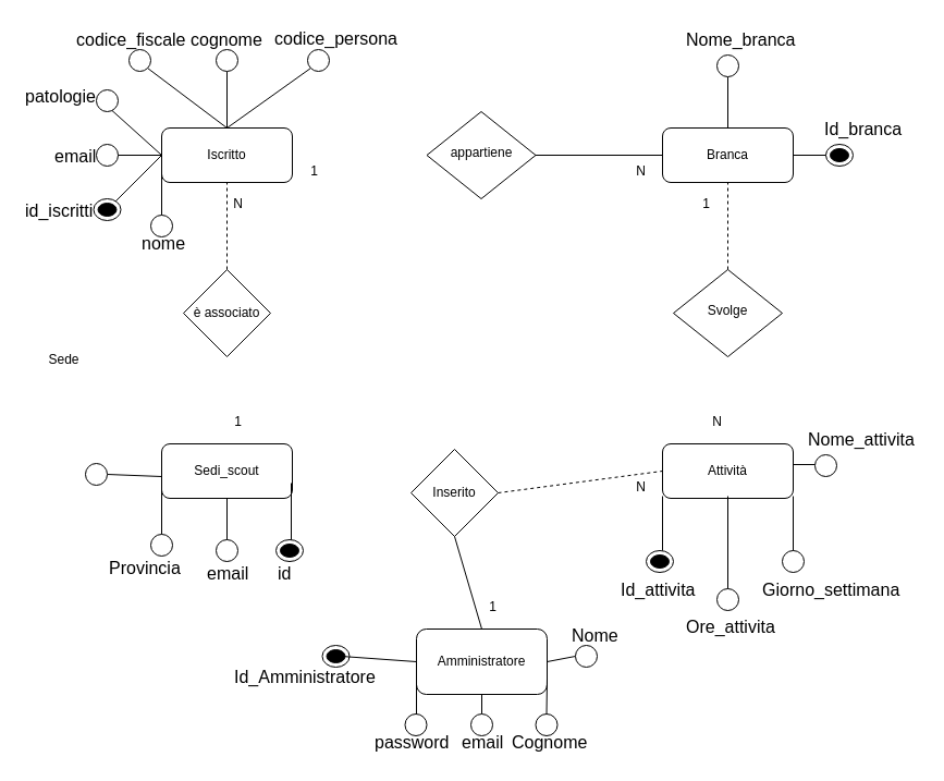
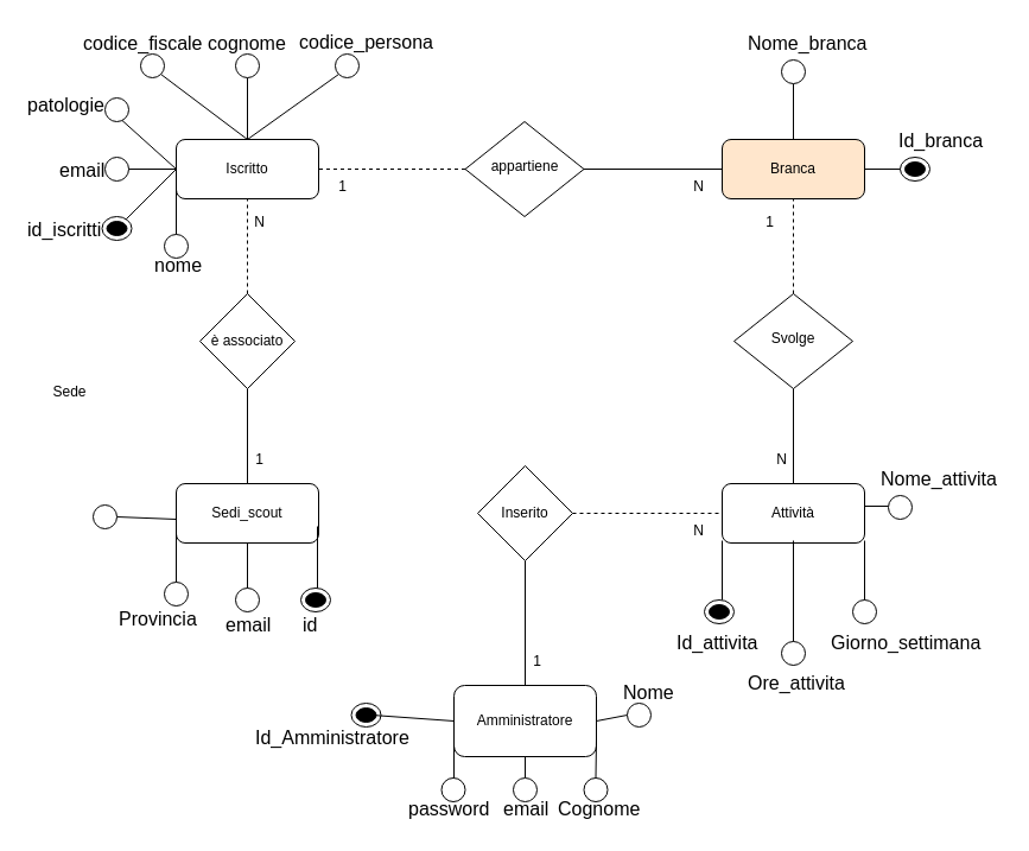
  <mxCell id="0" />
  <mxCell id="1" parent="0" />
  <mxCell id="2" value="Iscritto" style="rounded=1;whiteSpace=wrap;html=1;fontSize=12;glass=0;strokeWidth=1;shadow=0;" parent="1" vertex="1"><mxGeometry x="148" y="117" width="120" height="50" as="geometry" /></mxCell>
  <mxCell id="3" value="appartiene" style="rhombus;whiteSpace=wrap;html=1;shadow=0;fontFamily=Helvetica;fontSize=12;align=center;strokeWidth=1;spacing=6;spacingTop=-4;" parent="1" vertex="1"><mxGeometry x="391.5" y="102" width="100" height="80" as="geometry" /></mxCell>
- <mxCell id="4" value="Branca" style="rounded=1;whiteSpace=wrap;html=1;fontSize=12;glass=0;strokeWidth=1;shadow=0;" parent="1" vertex="1"><mxGeometry x="608" y="117" width="120" height="50" as="geometry" /></mxCell>
+ <mxCell id="4" value="Branca" style="rounded=1;whiteSpace=wrap;html=1;fontSize=12;glass=0;strokeWidth=1;shadow=0;fillColor=#ffe6cc;" parent="1" vertex="1"><mxGeometry x="608" y="117" width="120" height="50" as="geometry" /></mxCell>
  <mxCell id="5" value="Svolge" style="rhombus;whiteSpace=wrap;html=1;shadow=0;fontFamily=Helvetica;fontSize=12;align=center;strokeWidth=1;spacing=6;spacingTop=-4;" parent="1" vertex="1"><mxGeometry x="618" y="247" width="100" height="80" as="geometry" /></mxCell>
  <mxCell id="6" value="Attività" style="rounded=1;whiteSpace=wrap;html=1;fontSize=12;glass=0;strokeWidth=1;shadow=0;" parent="1" vertex="1"><mxGeometry x="608" y="407" width="120" height="50" as="geometry" /></mxCell>
  <mxCell id="7" value="Amministratore" style="rounded=1;whiteSpace=wrap;html=1;fontSize=12;glass=0;strokeWidth=1;shadow=0;" parent="1" vertex="1"><mxGeometry x="382" y="577" width="120" height="60" as="geometry" /></mxCell>
  <mxCell id="8" value="Sedi_scout" style="rounded=1;whiteSpace=wrap;html=1;" parent="1" vertex="1"><mxGeometry x="148" y="407" width="120" height="50" as="geometry" /></mxCell>
  <mxCell id="9" value="è associato" style="rhombus;whiteSpace=wrap;html=1;" parent="1" vertex="1"><mxGeometry x="168" y="247" width="80" height="80" as="geometry" /></mxCell>
  <mxCell id="10" value="" style="endArrow=none;dashed=1;html=1;entryX=0.5;entryY=1;entryDx=0;entryDy=0;exitX=0.5;exitY=0;exitDx=0;exitDy=0;" parent="1" source="9" target="2" edge="1"><mxGeometry width="50" height="50" relative="1" as="geometry"><mxPoint x="418" y="347" as="sourcePoint" /><mxPoint x="468" y="297" as="targetPoint" /></mxGeometry></mxCell>
+ <mxCell id="11" value="" style="endArrow=none;html=1;exitX=0.5;exitY=0;exitDx=0;exitDy=0;entryX=0.5;entryY=1;entryDx=0;entryDy=0;" parent="1" source="8" target="9" edge="1"><mxGeometry width="50" height="50" relative="1" as="geometry"><mxPoint x="418" y="347" as="sourcePoint" /><mxPoint x="468" y="297" as="targetPoint" /></mxGeometry></mxCell>
+ <mxCell id="12" value="" style="endArrow=none;html=1;entryX=0.5;entryY=1;entryDx=0;entryDy=0;exitX=0.5;exitY=0;exitDx=0;exitDy=0;" parent="1" source="6" target="5" edge="1"><mxGeometry width="50" height="50" relative="1" as="geometry"><mxPoint x="418" y="347" as="sourcePoint" /><mxPoint x="468" y="297" as="targetPoint" /></mxGeometry></mxCell>
  <mxCell id="13" value="" style="endArrow=none;dashed=1;html=1;entryX=0.5;entryY=1;entryDx=0;entryDy=0;" parent="1" source="5" target="4" edge="1"><mxGeometry width="50" height="50" relative="1" as="geometry"><mxPoint x="418" y="347" as="sourcePoint" /><mxPoint x="468" y="297" as="targetPoint" /></mxGeometry></mxCell>
+ <mxCell id="14" value="" style="endArrow=none;dashed=1;html=1;entryX=1;entryY=0.5;entryDx=0;entryDy=0;exitX=0;exitY=0.5;exitDx=0;exitDy=0;" parent="1" source="3" target="2" edge="1"><mxGeometry width="50" height="50" relative="1" as="geometry"><mxPoint x="418" y="317" as="sourcePoint" /><mxPoint x="468" y="267" as="targetPoint" /></mxGeometry></mxCell>
  <mxCell id="15" value="" style="endArrow=none;html=1;entryX=0;entryY=0.5;entryDx=0;entryDy=0;" parent="1" source="3" target="4" edge="1"><mxGeometry width="50" height="50" relative="1" as="geometry"><mxPoint x="418" y="317" as="sourcePoint" /><mxPoint x="468" y="267" as="targetPoint" /></mxGeometry></mxCell>
  <mxCell id="16" value="N" style="text;html=1;resizable=0;autosize=1;align=center;verticalAlign=middle;points=[];fillColor=none;strokeColor=none;rounded=0;" parent="1" vertex="1"><mxGeometry x="208" y="177" width="20" height="20" as="geometry" /></mxCell>
  <mxCell id="17" value="1" style="text;html=1;resizable=0;autosize=1;align=center;verticalAlign=middle;points=[];fillColor=none;strokeColor=none;rounded=0;" parent="1" vertex="1"><mxGeometry x="208" y="377" width="20" height="20" as="geometry" /></mxCell>
  <mxCell id="18" value="N" style="text;html=1;resizable=0;autosize=1;align=center;verticalAlign=middle;points=[];fillColor=none;strokeColor=none;rounded=0;" parent="1" vertex="1"><mxGeometry x="578" y="147" width="20" height="20" as="geometry" /></mxCell>
  <mxCell id="19" value="1" style="text;html=1;resizable=0;autosize=1;align=center;verticalAlign=middle;points=[];fillColor=none;strokeColor=none;rounded=0;" parent="1" vertex="1"><mxGeometry x="278" y="147" width="20" height="20" as="geometry" /></mxCell>
  <mxCell id="20" value="1" style="text;html=1;resizable=0;autosize=1;align=center;verticalAlign=middle;points=[];fillColor=none;strokeColor=none;rounded=0;" parent="1" vertex="1"><mxGeometry x="638" y="177" width="20" height="20" as="geometry" /></mxCell>
  <mxCell id="21" value="N" style="text;html=1;resizable=0;autosize=1;align=center;verticalAlign=middle;points=[];fillColor=none;strokeColor=none;rounded=0;" parent="1" vertex="1"><mxGeometry x="648" y="377" width="20" height="20" as="geometry" /></mxCell>
- <mxCell id="22" value="Inserito" style="rhombus;whiteSpace=wrap;html=1;" parent="1" vertex="1"><mxGeometry x="377" y="412" width="80" height="80" as="geometry" /></mxCell>
+ <mxCell id="22" value="Inserito" style="rhombus;whiteSpace=wrap;html=1;" parent="1" vertex="1"><mxGeometry x="402" y="392" width="80" height="80" as="geometry" /></mxCell>
  <mxCell id="23" value="" style="endArrow=none;html=1;entryX=0.5;entryY=0;entryDx=0;entryDy=0;exitX=0.5;exitY=1;exitDx=0;exitDy=0;" parent="1" source="22" target="7" edge="1"><mxGeometry width="50" height="50" relative="1" as="geometry"><mxPoint x="188" y="497" as="sourcePoint" /><mxPoint x="238" y="447" as="targetPoint" /></mxGeometry></mxCell>
  <mxCell id="24" value="" style="endArrow=none;dashed=1;html=1;entryX=0;entryY=0.5;entryDx=0;entryDy=0;exitX=1;exitY=0.5;exitDx=0;exitDy=0;" parent="1" source="22" target="6" edge="1"><mxGeometry width="50" height="50" relative="1" as="geometry"><mxPoint x="188" y="357" as="sourcePoint" /><mxPoint x="238" y="307" as="targetPoint" /></mxGeometry></mxCell>
  <mxCell id="25" value="1" style="text;html=1;resizable=0;autosize=1;align=center;verticalAlign=middle;points=[];fillColor=none;strokeColor=none;rounded=0;" parent="1" vertex="1"><mxGeometry x="442" y="547" width="20" height="20" as="geometry" /></mxCell>
  <mxCell id="26" value="N" style="text;html=1;resizable=0;autosize=1;align=center;verticalAlign=middle;points=[];fillColor=none;strokeColor=none;rounded=0;" parent="1" vertex="1"><mxGeometry x="578" y="437" width="20" height="20" as="geometry" /></mxCell>
  <mxCell id="27" value="" style="endArrow=none;html=1;entryX=0;entryY=0.5;entryDx=0;entryDy=0;startArrow=none;" parent="1" target="2" edge="1" source="39"><mxGeometry width="50" height="50" relative="1" as="geometry"><mxPoint x="128" y="217" as="sourcePoint" /><mxPoint x="238" y="237" as="targetPoint" /></mxGeometry></mxCell>
  <mxCell id="28" value="" style="endArrow=none;html=1;entryX=0;entryY=0.5;entryDx=0;entryDy=0;" parent="1" target="2" edge="1"><mxGeometry width="50" height="50" relative="1" as="geometry"><mxPoint x="98" y="142" as="sourcePoint" /><mxPoint x="238" y="237" as="targetPoint" /></mxGeometry></mxCell>
  <mxCell id="29" value="" style="endArrow=none;html=1;entryX=0;entryY=0.5;entryDx=0;entryDy=0;" parent="1" target="2" edge="1"><mxGeometry width="50" height="50" relative="1" as="geometry"><mxPoint x="98" y="97" as="sourcePoint" /><mxPoint x="138" y="137" as="targetPoint" /></mxGeometry></mxCell>
  <mxCell id="30" value="" style="endArrow=none;html=1;entryX=0.5;entryY=0;entryDx=0;entryDy=0;exitX=1;exitY=1;exitDx=0;exitDy=0;" parent="1" target="2" edge="1" source="36"><mxGeometry width="50" height="50" relative="1" as="geometry"><mxPoint x="138" y="87" as="sourcePoint" /><mxPoint x="238" y="237" as="targetPoint" /></mxGeometry></mxCell>
  <mxCell id="31" value="" style="endArrow=none;html=1;entryX=0.5;entryY=0;entryDx=0;entryDy=0;exitX=0.5;exitY=1;exitDx=0;exitDy=0;" parent="1" target="2" edge="1" source="35"><mxGeometry width="50" height="50" relative="1" as="geometry"><mxPoint x="168" y="67" as="sourcePoint" /><mxPoint x="238" y="237" as="targetPoint" /></mxGeometry></mxCell>
  <mxCell id="32" value="" style="endArrow=none;html=1;entryX=0.5;entryY=0;entryDx=0;entryDy=0;exitX=0;exitY=1;exitDx=0;exitDy=0;" parent="1" source="34" target="2" edge="1"><mxGeometry width="50" height="50" relative="1" as="geometry"><mxPoint x="238" y="65" as="sourcePoint" /><mxPoint x="238" y="237" as="targetPoint" /></mxGeometry></mxCell>
  <mxCell id="33" value="&lt;span style=&quot;font-family: &amp;#34;calibri&amp;#34; , sans-serif ; font-size: 16px&quot;&gt;codice_persona&lt;/span&gt;" style="text;html=1;resizable=0;autosize=1;align=center;verticalAlign=middle;points=[];fillColor=none;strokeColor=none;rounded=0;" vertex="1" parent="1"><mxGeometry x="248" y="25" width="120" height="20" as="geometry" /></mxCell>
  <mxCell id="34" value="" style="ellipse;whiteSpace=wrap;html=1;aspect=fixed;" vertex="1" parent="1"><mxGeometry x="282" y="45" width="20" height="20" as="geometry" /></mxCell>
  <mxCell id="35" value="" style="ellipse;whiteSpace=wrap;html=1;aspect=fixed;" vertex="1" parent="1"><mxGeometry x="198" y="45" width="20" height="20" as="geometry" /></mxCell>
  <mxCell id="36" value="" style="ellipse;whiteSpace=wrap;html=1;aspect=fixed;" vertex="1" parent="1"><mxGeometry x="118" y="45" width="20" height="20" as="geometry" /></mxCell>
  <mxCell id="37" value="" style="ellipse;whiteSpace=wrap;html=1;aspect=fixed;" vertex="1" parent="1"><mxGeometry x="88" y="132" width="20" height="20" as="geometry" /></mxCell>
  <mxCell id="38" value="" style="ellipse;whiteSpace=wrap;html=1;aspect=fixed;" vertex="1" parent="1"><mxGeometry x="88" y="82" width="20" height="20" as="geometry" /></mxCell>
  <mxCell id="39" value="" style="ellipse;html=1;shape=endState;fillColor=#000000;" vertex="1" parent="1"><mxGeometry x="85.5" y="182" width="25" height="20" as="geometry" /></mxCell>
  <mxCell id="40" value="&lt;span style=&quot;font-size: 12.0pt ; font-family: &amp;quot;calibri&amp;quot; , sans-serif ; color: black&quot;&gt;cognome&lt;/span&gt;" style="text;whiteSpace=wrap;html=1;" vertex="1" parent="1"><mxGeometry x="173" y="20" width="90" height="30" as="geometry" /></mxCell>
  <mxCell id="41" value="&lt;span style=&quot;font-size: 12.0pt ; font-family: &amp;quot;calibri&amp;quot; , sans-serif ; color: black&quot;&gt;codice_fiscale&lt;/span&gt;" style="text;whiteSpace=wrap;html=1;" vertex="1" parent="1"><mxGeometry x="68" y="20" width="120" height="30" as="geometry" /></mxCell>
  <mxCell id="42" value="&lt;span style=&quot;font-size: 12.0pt ; font-family: &amp;quot;calibri&amp;quot; , sans-serif ; color: black&quot;&gt;patologie&lt;/span&gt;" style="text;whiteSpace=wrap;html=1;" vertex="1" parent="1"><mxGeometry x="20.5" y="72" width="90" height="30" as="geometry" /></mxCell>
  <mxCell id="43" value="&lt;span style=&quot;font-size: 12.0pt ; font-family: &amp;quot;calibri&amp;quot; , sans-serif ; color: black&quot;&gt;email&lt;/span&gt;" style="text;whiteSpace=wrap;html=1;" vertex="1" parent="1"><mxGeometry x="48" y="127" width="60" height="30" as="geometry" /></mxCell>
  <mxCell id="44" value="&lt;span style=&quot;font-size: 12.0pt ; font-family: &amp;quot;calibri&amp;quot; , sans-serif ; color: black&quot;&gt;id_iscritti&lt;/span&gt;" style="text;whiteSpace=wrap;html=1;" vertex="1" parent="1"><mxGeometry x="20.5" y="177" width="90" height="30" as="geometry" /></mxCell>
  <mxCell id="45" value="" style="endArrow=none;html=1;entryX=0.5;entryY=1;entryDx=0;entryDy=0;exitX=0.5;exitY=1;exitDx=0;exitDy=0;" edge="1" parent="1" source="46" target="8"><mxGeometry width="50" height="50" relative="1" as="geometry"><mxPoint x="208" y="532" as="sourcePoint" /><mxPoint x="208" y="492" as="targetPoint" /></mxGeometry></mxCell>
  <mxCell id="46" value="" style="ellipse;whiteSpace=wrap;html=1;aspect=fixed;" vertex="1" parent="1"><mxGeometry x="198" y="495" width="20" height="20" as="geometry" /></mxCell>
  <mxCell id="47" value="" style="endArrow=none;html=1;entryX=0;entryY=0.5;entryDx=0;entryDy=0;exitX=0.5;exitY=1;exitDx=0;exitDy=0;" edge="1" parent="1" source="48" target="8"><mxGeometry width="50" height="50" relative="1" as="geometry"><mxPoint x="128" y="512" as="sourcePoint" /><mxPoint y="485" as="targetPoint" x="18" /></mxGeometry></mxCell>
  <mxCell id="48" value="" style="ellipse;whiteSpace=wrap;html=1;aspect=fixed;" vertex="1" parent="1"><mxGeometry x="138" y="490" width="20" height="20" as="geometry" /></mxCell>
  <mxCell id="49" value="" style="ellipse;html=1;shape=endState;fillColor=#000000;" vertex="1" parent="1"><mxGeometry x="253" y="495" width="25" height="20" as="geometry" /></mxCell>
  <mxCell id="50" value="" style="endArrow=none;html=1;entryX=0.5;entryY=0;entryDx=0;entryDy=0;exitX=0.5;exitY=1;exitDx=0;exitDy=0;" edge="1" parent="1"><mxGeometry width="50" height="50" relative="1" as="geometry"><mxPoint x="267" y="443" as="sourcePoint" /><mxPoint x="267" y="495" as="targetPoint" /></mxGeometry></mxCell>
  <mxCell id="51" value="" style="endArrow=none;html=1;exitX=1;exitY=0.5;exitDx=0;exitDy=0;" edge="1" parent="1" source="52"><mxGeometry width="50" height="50" relative="1" as="geometry"><mxPoint x="98" y="427" as="sourcePoint" /><mxPoint x="148" y="437" as="targetPoint" /></mxGeometry></mxCell>
  <mxCell id="52" value="" style="ellipse;whiteSpace=wrap;html=1;aspect=fixed;" vertex="1" parent="1"><mxGeometry x="78" y="425" width="20" height="20" as="geometry" /></mxCell>
  <mxCell id="53" value="Sede" style="text;html=1;resizable=0;autosize=1;align=center;verticalAlign=middle;points=[];fillColor=none;strokeColor=none;rounded=0;" vertex="1" parent="1"><mxGeometry x="38" y="320" width="40" height="20" as="geometry" /></mxCell>
  <mxCell id="54" value="&lt;span style=&quot;font-size: 12.0pt ; font-family: &amp;quot;calibri&amp;quot; , sans-serif ; color: black&quot;&gt;Provincia&lt;/span&gt;" style="text;whiteSpace=wrap;html=1;" vertex="1" parent="1"><mxGeometry x="98" y="505" width="80" height="30" as="geometry" /></mxCell>
  <mxCell id="55" value="&lt;span style=&quot;font-size: 12.0pt ; font-family: &amp;quot;calibri&amp;quot; , sans-serif ; color: black&quot;&gt;email&lt;/span&gt;" style="text;whiteSpace=wrap;html=1;" vertex="1" parent="1"><mxGeometry x="188" y="510" width="60" height="30" as="geometry" /></mxCell>
  <mxCell id="56" value="&lt;span style=&quot;font-size: 12.0pt ; font-family: &amp;quot;calibri&amp;quot; , sans-serif ; color: black&quot;&gt;id&lt;/span&gt;" style="text;whiteSpace=wrap;html=1;" vertex="1" parent="1"><mxGeometry x="253" y="510" width="40" height="30" as="geometry" /></mxCell>
  <mxCell id="57" value="" style="endArrow=none;html=1;entryX=0.5;entryY=0;entryDx=0;entryDy=0;exitX=0.5;exitY=1;exitDx=0;exitDy=0;" edge="1" parent="1" source="58" target="4"><mxGeometry width="50" height="50" relative="1" as="geometry"><mxPoint x="461.5" y="57" as="sourcePoint" /><mxPoint x="501.5" y="107" as="targetPoint" /></mxGeometry></mxCell>
  <mxCell id="58" value="" style="ellipse;whiteSpace=wrap;html=1;aspect=fixed;" vertex="1" parent="1"><mxGeometry x="658" y="50" width="20" height="20" as="geometry" /></mxCell>
  <mxCell id="59" value="&lt;span style=&quot;font-size: 12.0pt ; font-family: &amp;quot;calibri&amp;quot; , sans-serif ; color: black&quot;&gt;Nome_branca&lt;/span&gt;" style="text;whiteSpace=wrap;html=1;" vertex="1" parent="1"><mxGeometry x="628" y="20" width="120" height="30" as="geometry" /></mxCell>
  <mxCell id="60" value="" style="ellipse;html=1;shape=endState;fillColor=#000000;" vertex="1" parent="1"><mxGeometry x="758" y="132" width="25" height="20" as="geometry" /></mxCell>
  <mxCell id="61" value="" style="endArrow=none;html=1;exitX=1;exitY=0.5;exitDx=0;exitDy=0;" edge="1" parent="1" source="4"><mxGeometry width="50" height="50" relative="1" as="geometry"><mxPoint x="476" y="265" as="sourcePoint" /><mxPoint x="758" y="142" as="targetPoint" /></mxGeometry></mxCell>
  <mxCell id="62" value="&lt;span style=&quot;font-size: 12.0pt ; font-family: &amp;quot;calibri&amp;quot; , sans-serif ; color: black&quot;&gt;Id_branca&lt;/span&gt;" style="text;whiteSpace=wrap;html=1;" vertex="1" parent="1"><mxGeometry x="755" y="102" width="90" height="30" as="geometry" /></mxCell>
  <mxCell id="63" value="" style="endArrow=none;html=1;exitX=0.5;exitY=1;exitDx=0;exitDy=0;" edge="1" parent="1" source="64"><mxGeometry width="50" height="50" relative="1" as="geometry"><mxPoint x="471.5" y="67" as="sourcePoint" /><mxPoint x="728" y="455" as="targetPoint" /></mxGeometry></mxCell>
  <mxCell id="64" value="" style="ellipse;whiteSpace=wrap;html=1;aspect=fixed;" vertex="1" parent="1"><mxGeometry x="718" y="505" width="20" height="20" as="geometry" /></mxCell>
  <mxCell id="65" value="" style="endArrow=none;html=1;exitX=0.5;exitY=1;exitDx=0;exitDy=0;" edge="1" parent="1" source="66"><mxGeometry width="50" height="50" relative="1" as="geometry"><mxPoint x="481.5" y="77" as="sourcePoint" /><mxPoint x="668" y="455" as="targetPoint" /></mxGeometry></mxCell>
  <mxCell id="66" value="" style="ellipse;whiteSpace=wrap;html=1;aspect=fixed;" vertex="1" parent="1"><mxGeometry x="658" y="540" width="20" height="20" as="geometry" /></mxCell>
  <mxCell id="67" value="" style="endArrow=none;html=1;entryX=1;entryY=0.5;entryDx=0;entryDy=0;" edge="1" parent="1"><mxGeometry width="50" height="50" relative="1" as="geometry"><mxPoint x="748" y="426" as="sourcePoint" /><mxPoint x="728" y="426" as="targetPoint" /></mxGeometry></mxCell>
  <mxCell id="68" value="" style="ellipse;whiteSpace=wrap;html=1;aspect=fixed;" vertex="1" parent="1"><mxGeometry x="748" y="417" width="20" height="20" as="geometry" /></mxCell>
  <mxCell id="69" value="" style="ellipse;html=1;shape=endState;fillColor=#000000;" vertex="1" parent="1"><mxGeometry x="593" y="505" width="25" height="20" as="geometry" /></mxCell>
  <mxCell id="70" value="" style="endArrow=none;html=1;" edge="1" parent="1"><mxGeometry width="50" height="50" relative="1" as="geometry"><mxPoint x="608" y="455" as="sourcePoint" /><mxPoint x="608" y="505" as="targetPoint" /></mxGeometry></mxCell>
  <mxCell id="71" value="&lt;span style=&quot;font-size: 12.0pt ; font-family: &amp;quot;calibri&amp;quot; , sans-serif ; color: black&quot;&gt;Nome_attivita&lt;/span&gt;" style="text;whiteSpace=wrap;html=1;" vertex="1" parent="1"><mxGeometry x="740" y="387" width="98" height="30" as="geometry" /></mxCell>
  <mxCell id="72" value="&lt;span style=&quot;font-size: 12.0pt ; font-family: &amp;quot;calibri&amp;quot; , sans-serif ; color: black&quot;&gt;Giorno_settimana&lt;/span&gt;" style="text;whiteSpace=wrap;html=1;" vertex="1" parent="1"><mxGeometry x="698" y="525" width="130" height="30" as="geometry" /></mxCell>
  <mxCell id="73" value="&lt;p class=&quot;MsoNormal&quot;&gt;&lt;span style=&quot;font-size: 12.0pt ; font-family: &amp;quot;calibri&amp;quot; , sans-serif ; color: black&quot;&gt;Ore_attivita&lt;/span&gt;&lt;/p&gt;" style="text;whiteSpace=wrap;html=1;" vertex="1" parent="1"><mxGeometry x="628" y="547" width="100" height="50" as="geometry" /></mxCell>
  <mxCell id="74" value="&lt;span style=&quot;font-size: 12.0pt ; font-family: &amp;quot;calibri&amp;quot; , sans-serif ; color: black&quot;&gt;Id_attivita&lt;/span&gt;" style="text;whiteSpace=wrap;html=1;" vertex="1" parent="1"><mxGeometry x="568" y="525" width="90" height="30" as="geometry" /></mxCell>
  <mxCell id="75" value="" style="endArrow=none;html=1;entryX=1;entryY=0.75;entryDx=0;entryDy=0;exitX=0.5;exitY=0;exitDx=0;exitDy=0;" edge="1" parent="1" source="76" target="7"><mxGeometry width="50" height="50" relative="1" as="geometry"><mxPoint x="758" y="436" as="sourcePoint" /><mxPoint x="738" y="436" as="targetPoint" /></mxGeometry></mxCell>
  <mxCell id="76" value="" style="ellipse;whiteSpace=wrap;html=1;aspect=fixed;" vertex="1" parent="1"><mxGeometry x="491.5" y="655" width="20" height="20" as="geometry" /></mxCell>
  <mxCell id="77" value="" style="endArrow=none;html=1;entryX=0;entryY=0.76;entryDx=0;entryDy=0;entryPerimeter=0;" edge="1" parent="1" target="7"><mxGeometry width="50" height="50" relative="1" as="geometry"><mxPoint x="382" y="658" as="sourcePoint" /><mxPoint x="748" y="446" as="targetPoint" /></mxGeometry></mxCell>
  <mxCell id="78" value="" style="ellipse;whiteSpace=wrap;html=1;aspect=fixed;" vertex="1" parent="1"><mxGeometry x="371.5" y="655" width="20" height="20" as="geometry" /></mxCell>
  <mxCell id="79" value="" style="endArrow=none;html=1;entryX=1;entryY=0.5;entryDx=0;entryDy=0;" edge="1" parent="1" target="7"><mxGeometry width="50" height="50" relative="1" as="geometry"><mxPoint x="528" y="602" as="sourcePoint" /><mxPoint x="758" y="456" as="targetPoint" /></mxGeometry></mxCell>
  <mxCell id="80" value="" style="ellipse;whiteSpace=wrap;html=1;aspect=fixed;" vertex="1" parent="1"><mxGeometry x="528" y="592" width="20" height="20" as="geometry" /></mxCell>
  <mxCell id="81" value="" style="endArrow=none;html=1;entryX=0.5;entryY=1;entryDx=0;entryDy=0;" edge="1" parent="1" target="7"><mxGeometry width="50" height="50" relative="1" as="geometry"><mxPoint x="442" y="655" as="sourcePoint" /><mxPoint x="432" y="664" as="targetPoint" /></mxGeometry></mxCell>
  <mxCell id="82" value="" style="ellipse;whiteSpace=wrap;html=1;aspect=fixed;" vertex="1" parent="1"><mxGeometry x="432" y="655" width="20" height="20" as="geometry" /></mxCell>
  <mxCell id="83" value="&lt;span style=&quot;font-size: 12.0pt ; font-family: &amp;quot;calibri&amp;quot; , sans-serif ; color: black&quot;&gt;Nome&lt;/span&gt;" style="text;whiteSpace=wrap;html=1;" vertex="1" parent="1"><mxGeometry x="523" y="567" width="70" height="30" as="geometry" /></mxCell>
  <mxCell id="84" value="&lt;span style=&quot;font-size: 12.0pt ; font-family: &amp;quot;calibri&amp;quot; , sans-serif ; color: black&quot;&gt;Cognome&lt;/span&gt;" style="text;whiteSpace=wrap;html=1;" vertex="1" parent="1"><mxGeometry x="468" y="665" width="90" height="30" as="geometry" /></mxCell>
  <mxCell id="85" value="&lt;span style=&quot;font-size: 12.0pt ; font-family: &amp;quot;calibri&amp;quot; , sans-serif ; color: black&quot;&gt;email&lt;/span&gt;" style="text;whiteSpace=wrap;html=1;" vertex="1" parent="1"><mxGeometry x="422" y="665" width="60" height="30" as="geometry" /></mxCell>
  <mxCell id="86" value="&lt;span style=&quot;font-size: 12.0pt ; font-family: &amp;quot;calibri&amp;quot; , sans-serif ; color: black&quot;&gt;password&lt;/span&gt;" style="text;whiteSpace=wrap;html=1;" vertex="1" parent="1"><mxGeometry x="342" y="665" width="90" height="30" as="geometry" /></mxCell>
  <mxCell id="87" value="" style="ellipse;html=1;shape=endState;fillColor=#000000;" vertex="1" parent="1"><mxGeometry x="295.5" y="592" width="25" height="20" as="geometry" /></mxCell>
  <mxCell id="88" value="" style="endArrow=none;html=1;exitX=0;exitY=0.5;exitDx=0;exitDy=0;" edge="1" parent="1" source="7"><mxGeometry width="50" height="50" relative="1" as="geometry"><mxPoint x="313" y="547" as="sourcePoint" /><mxPoint x="313" y="602" as="targetPoint" /></mxGeometry></mxCell>
  <mxCell id="89" value="&lt;span style=&quot;font-size: 12.0pt ; font-family: &amp;quot;calibri&amp;quot; , sans-serif ; color: black&quot;&gt;Id_Amministratore&lt;/span&gt;" style="text;whiteSpace=wrap;html=1;" vertex="1" parent="1"><mxGeometry x="213" y="605" width="150" height="30" as="geometry" /></mxCell>
  <mxCell id="90" value="" style="endArrow=none;html=1;exitX=0;exitY=1;exitDx=0;exitDy=0;startArrow=none;" edge="1" parent="1" source="91"><mxGeometry width="50" height="50" relative="1" as="geometry"><mxPoint x="108" y="437" as="sourcePoint" /><mxPoint x="148" y="205" as="targetPoint" /></mxGeometry></mxCell>
  <mxCell id="91" value="" style="ellipse;whiteSpace=wrap;html=1;aspect=fixed;" vertex="1" parent="1"><mxGeometry x="138" y="197" width="20" height="20" as="geometry" /></mxCell>
  <mxCell id="92" value="" style="endArrow=none;html=1;exitX=0;exitY=0.76;exitDx=0;exitDy=0;exitPerimeter=0;" edge="1" parent="1" source="2" target="91"><mxGeometry width="50" height="50" relative="1" as="geometry"><mxPoint x="148" y="167" as="sourcePoint" /><mxPoint x="148" y="205" as="targetPoint" /></mxGeometry></mxCell>
  <mxCell id="93" value="&lt;span style=&quot;font-size: 12.0pt ; font-family: &amp;quot;calibri&amp;quot; , sans-serif ; color: black&quot;&gt;nome&lt;/span&gt;" style="text;whiteSpace=wrap;html=1;" vertex="1" parent="1"><mxGeometry x="128" y="207" width="60" height="30" as="geometry" /></mxCell>
